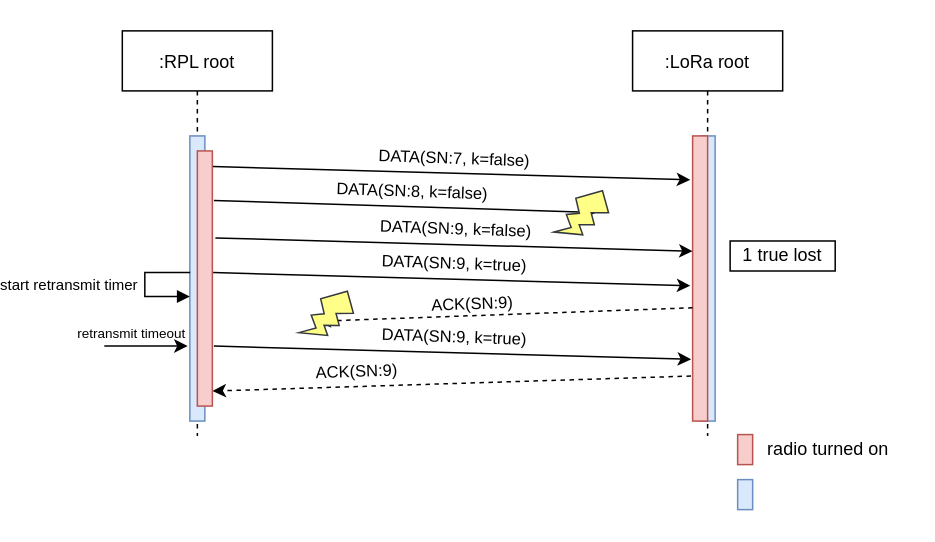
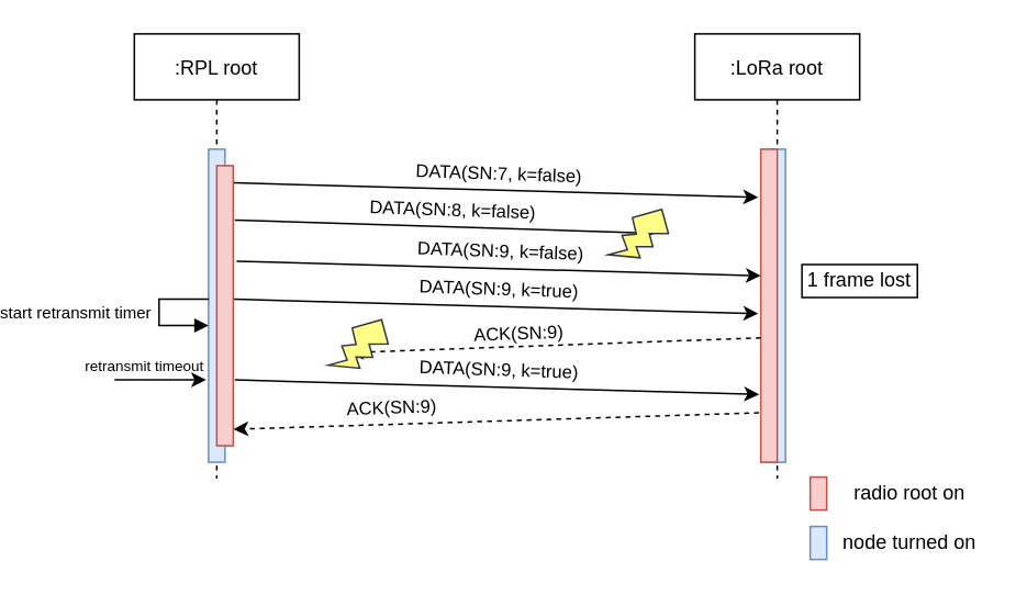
  <mxCell id="0" />
  <mxCell id="1" parent="0" />
  <mxCell id="2" value=":LoRa root" style="shape=umlLifeline;perimeter=lifelinePerimeter;container=0;collapsible=0;recursiveResize=0;shadow=0;strokeWidth=1;" vertex="1" parent="1"><mxGeometry x="372" y="20" width="100" height="270" as="geometry" /></mxCell>
  <mxCell id="3" value=":RPL root" style="shape=umlLifeline;perimeter=lifelinePerimeter;container=1;collapsible=0;recursiveResize=0;shadow=0;strokeWidth=1;" vertex="1" parent="1"><mxGeometry x="32" y="20" width="100" height="270" as="geometry" /></mxCell>
  <mxCell id="4" value="" style="points=[];perimeter=orthogonalPerimeter;shadow=0;strokeWidth=1;fillColor=#dae8fc;strokeColor=#6c8ebf;" vertex="1" parent="3"><mxGeometry x="45" y="70" width="10" height="190" as="geometry" /></mxCell>
  <mxCell id="5" value="" style="points=[];perimeter=orthogonalPerimeter;shadow=0;strokeWidth=1;fillColor=#f8cecc;strokeColor=#b85450;" vertex="1" parent="3"><mxGeometry x="50" y="80" width="10" height="170" as="geometry" /></mxCell>
  <mxCell id="6" value="" style="points=[];perimeter=orthogonalPerimeter;shadow=0;strokeWidth=1;fillColor=#dae8fc;strokeColor=#6c8ebf;" vertex="1" parent="1"><mxGeometry x="417" y="90" width="10" height="190" as="geometry" /></mxCell>
  <mxCell id="7" value="" style="points=[];perimeter=orthogonalPerimeter;shadow=0;strokeWidth=1;fillColor=#f8cecc;strokeColor=#b85450;" vertex="1" parent="1"><mxGeometry x="412" y="90" width="10" height="190" as="geometry" /></mxCell>
  <mxCell id="8" value="" style="endArrow=classic;html=1;exitX=1.04;exitY=0.26;exitDx=0;exitDy=0;exitPerimeter=0;entryX=-0.16;entryY=0.096;entryDx=0;entryDy=0;entryPerimeter=0;" edge="1" parent="1"><mxGeometry width="50" height="50" relative="1" as="geometry"><mxPoint x="92.4" y="110.4" as="sourcePoint" /><mxPoint x="410.4" y="119.2" as="targetPoint" /></mxGeometry></mxCell>
  <mxCell id="9" value="DATA(SN:7, k=false)" style="edgeLabel;html=1;align=center;verticalAlign=middle;resizable=0;points=[];rotation=2;" vertex="1" connectable="0" parent="8"><mxGeometry x="-0.108" relative="1" as="geometry"><mxPoint x="18" y="-10" as="offset" /></mxGeometry></mxCell>
  <mxCell id="10" value="" style="endArrow=classic;html=1;exitX=-0.12;exitY=0.202;exitDx=0;exitDy=0;exitPerimeter=0;dashed=1;" edge="1" parent="1"><mxGeometry width="50" height="50" relative="1" as="geometry"><mxPoint x="412" y="204.5" as="sourcePoint" /><mxPoint x="162" y="213.5" as="targetPoint" /></mxGeometry></mxCell>
  <mxCell id="11" value="ACK(SN:9)" style="edgeLabel;html=1;align=center;verticalAlign=middle;resizable=0;points=[];rotation=358;" vertex="1" connectable="0" parent="10"><mxGeometry x="-0.108" relative="1" as="geometry"><mxPoint x="-36" y="-7" as="offset" /></mxGeometry></mxCell>
  <mxCell id="12" value="&lt;font size=&quot;1&quot;&gt;start retransmit timer&lt;/font&gt;" style="edgeStyle=orthogonalEdgeStyle;html=1;align=left;spacingLeft=2;endArrow=block;rounded=0;exitX=1.044;exitY=0.643;exitDx=0;exitDy=0;exitPerimeter=0;" edge="1" parent="1"><mxGeometry x="0.005" y="-100" relative="1" as="geometry"><mxPoint x="77.19" y="181" as="sourcePoint" /><Array as="points"><mxPoint x="46.97" y="180.98" /><mxPoint x="46.97" y="196.98" /></Array><mxPoint x="76.97" y="196.98" as="targetPoint" /><mxPoint as="offset" /></mxGeometry></mxCell>
  <mxCell id="13" value="" style="endArrow=classic;startArrow=none;html=1;startFill=0;entryX=0.053;entryY=0;entryDx=0;entryDy=0;entryPerimeter=0;" edge="1" parent="1"><mxGeometry width="50" height="50" relative="1" as="geometry"><mxPoint x="20" y="230" as="sourcePoint" /><mxPoint x="75.53" y="230" as="targetPoint" /></mxGeometry></mxCell>
  <mxCell id="14" value="&lt;font style=&quot;font-size: 9px&quot;&gt;retransmit timeout&lt;/font&gt;" style="edgeLabel;html=1;align=center;verticalAlign=middle;resizable=0;points=[];labelBackgroundColor=none;" vertex="1" connectable="0" parent="13"><mxGeometry x="0.218" y="1" relative="1" as="geometry"><mxPoint x="-17" y="-9" as="offset" /></mxGeometry></mxCell>
  <mxCell id="15" value="" style="endArrow=classic;html=1;exitX=-0.12;exitY=0.202;exitDx=0;exitDy=0;exitPerimeter=0;dashed=1;entryX=1.12;entryY=0.667;entryDx=0;entryDy=0;entryPerimeter=0;" edge="1" parent="1"><mxGeometry width="50" height="50" relative="1" as="geometry"><mxPoint x="410.9" y="250" as="sourcePoint" /><mxPoint x="92.1" y="260.02" as="targetPoint" /></mxGeometry></mxCell>
  <mxCell id="16" value="ACK(SN:9)" style="edgeLabel;html=1;align=center;verticalAlign=middle;resizable=0;points=[];rotation=358;" vertex="1" connectable="0" parent="15"><mxGeometry x="-0.108" relative="1" as="geometry"><mxPoint x="-81" y="-8" as="offset" /></mxGeometry></mxCell>
  <mxCell id="17" value="" style="group" vertex="1" connectable="0" parent="1"><mxGeometry x="442" y="289" width="110" height="50" as="geometry" /></mxCell>
  <mxCell id="18" value="" style="points=[];perimeter=orthogonalPerimeter;shadow=0;strokeWidth=1;fillColor=#f8cecc;strokeColor=#b85450;" vertex="1" parent="17"><mxGeometry width="10" height="20" as="geometry" /></mxCell>
  <mxCell id="19" value="" style="points=[];perimeter=orthogonalPerimeter;shadow=0;strokeWidth=1;fillColor=#dae8fc;strokeColor=#6c8ebf;" vertex="1" parent="17"><mxGeometry y="30" width="10" height="20" as="geometry" /></mxCell>
- <mxCell id="20" value="radio turned on" style="text;html=1;align=center;verticalAlign=middle;resizable=0;points=[];autosize=1;strokeColor=none;" vertex="1" parent="17"><mxGeometry x="10" width="100" height="20" as="geometry" /></mxCell>
+ <mxCell id="20" value="radio root on" style="text;html=1;align=center;verticalAlign=middle;resizable=0;points=[];autosize=1;strokeColor=none;" vertex="1" parent="17"><mxGeometry x="10" width="100" height="20" as="geometry" /></mxCell>
+ <mxCell id="21" value="node turned on" style="text;html=1;align=center;verticalAlign=middle;resizable=0;points=[];autosize=1;strokeColor=none;" vertex="1" parent="17"><mxGeometry x="10" y="30" width="100" height="20" as="geometry" /></mxCell>
  <mxCell id="22" value="" style="endArrow=classic;html=1;exitX=1.04;exitY=0.26;exitDx=0;exitDy=0;exitPerimeter=0;fillColor=#f8cecc;" edge="1" parent="1"><mxGeometry width="50" height="50" relative="1" as="geometry"><mxPoint x="93" y="133" as="sourcePoint" /><mxPoint x="348" y="141" as="targetPoint" /></mxGeometry></mxCell>
  <mxCell id="23" value="DATA(SN:8, k=false)" style="edgeLabel;html=1;align=center;verticalAlign=middle;resizable=0;points=[];rotation=2;" vertex="1" connectable="0" parent="22"><mxGeometry x="-0.108" relative="1" as="geometry"><mxPoint x="18" y="-10" as="offset" /></mxGeometry></mxCell>
  <mxCell id="24" value="" style="endArrow=classic;html=1;exitX=1.04;exitY=0.26;exitDx=0;exitDy=0;exitPerimeter=0;entryX=-0.16;entryY=0.096;entryDx=0;entryDy=0;entryPerimeter=0;" edge="1" parent="1"><mxGeometry width="50" height="50" relative="1" as="geometry"><mxPoint x="94" y="158" as="sourcePoint" /><mxPoint x="412" y="166.8" as="targetPoint" /></mxGeometry></mxCell>
  <mxCell id="25" value="DATA(SN:9, k=false)" style="edgeLabel;html=1;align=center;verticalAlign=middle;resizable=0;points=[];rotation=2;" vertex="1" connectable="0" parent="24"><mxGeometry x="-0.108" relative="1" as="geometry"><mxPoint x="18" y="-10" as="offset" /></mxGeometry></mxCell>
  <mxCell id="26" value="" style="verticalLabelPosition=bottom;verticalAlign=top;html=1;shape=mxgraph.basic.flash;fontSize=9;fillColor=#ffff88;strokeColor=#36393d;rotation=30;" vertex="1" parent="1"><mxGeometry x="328" y="123" width="25" height="40" as="geometry" /></mxCell>
- <mxCell id="27" value="1 true lost" style="rounded=0;whiteSpace=wrap;html=1;" vertex="1" parent="1"><mxGeometry x="437" y="160" width="70" height="20" as="geometry" /></mxCell>
+ <mxCell id="27" value="1 frame lost" style="rounded=0;whiteSpace=wrap;html=1;" vertex="1" parent="1"><mxGeometry x="437" y="160" width="70" height="20" as="geometry" /></mxCell>
  <mxCell id="28" value="" style="endArrow=classic;html=1;exitX=1.04;exitY=0.26;exitDx=0;exitDy=0;exitPerimeter=0;entryX=-0.16;entryY=0.096;entryDx=0;entryDy=0;entryPerimeter=0;" edge="1" parent="1"><mxGeometry width="50" height="50" relative="1" as="geometry"><mxPoint x="92.5" y="181" as="sourcePoint" /><mxPoint x="410.5" y="189.8" as="targetPoint" /></mxGeometry></mxCell>
  <mxCell id="29" value="DATA(SN:9, k=true)" style="edgeLabel;html=1;align=center;verticalAlign=middle;resizable=0;points=[];rotation=2;" vertex="1" connectable="0" parent="28"><mxGeometry x="-0.108" relative="1" as="geometry"><mxPoint x="18" y="-10" as="offset" /></mxGeometry></mxCell>
  <mxCell id="30" value="" style="verticalLabelPosition=bottom;verticalAlign=top;html=1;shape=mxgraph.basic.flash;fontSize=9;fillColor=#ffff88;strokeColor=#36393d;rotation=30;" vertex="1" parent="1"><mxGeometry x="158" y="190" width="25" height="40" as="geometry" /></mxCell>
  <mxCell id="31" value="" style="endArrow=classic;html=1;exitX=1.04;exitY=0.26;exitDx=0;exitDy=0;exitPerimeter=0;entryX=-0.16;entryY=0.096;entryDx=0;entryDy=0;entryPerimeter=0;" edge="1" parent="1"><mxGeometry width="50" height="50" relative="1" as="geometry"><mxPoint x="93" y="230" as="sourcePoint" /><mxPoint x="411" y="238.8" as="targetPoint" /></mxGeometry></mxCell>
  <mxCell id="32" value="DATA(SN:9, k=true)" style="edgeLabel;html=1;align=center;verticalAlign=middle;resizable=0;points=[];rotation=2;" vertex="1" connectable="0" parent="31"><mxGeometry x="-0.108" relative="1" as="geometry"><mxPoint x="18" y="-10" as="offset" /></mxGeometry></mxCell>
